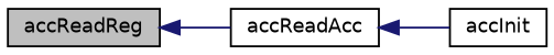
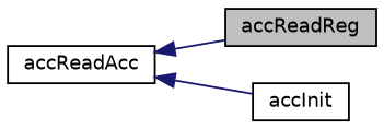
  digraph {
    fontname="DejaVu Sans"
    rankdir=LR
    node [color=black fillcolor=white fontname="DejaVu Sans" fontsize=10 shape=record style=filled]
    edge [color=midnightblue dir=back fontname="DejaVu Sans" fontsize=10 labelfontname=Helvetica labelfontsize=10 style=solid]
    n1 [fillcolor=grey75 fontcolor=black height=0.2 label=accReadReg width=0.4]
    n2 [height=0.2 label=accReadAcc width=0.4]
    n3 [height=0.2 label=accInit width=0.4]
-   n1 -> n2
+   n2 -> n1
    n2 -> n3
  }
